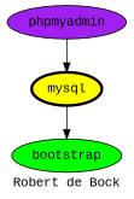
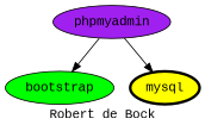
  digraph {
    fontname="Liberation Mono"
    label="Robert de Bock"
    node [fontname="Liberation Mono" style=filled]
    edge [fontname="Liberation Mono"]
    bootstrap [fillcolor=green]
    mysql [fillcolor=yellow penwidth=3]
    phpmyadmin [fillcolor=purple]
-   mysql -> bootstrap
+   phpmyadmin -> bootstrap
    phpmyadmin -> mysql
  }
